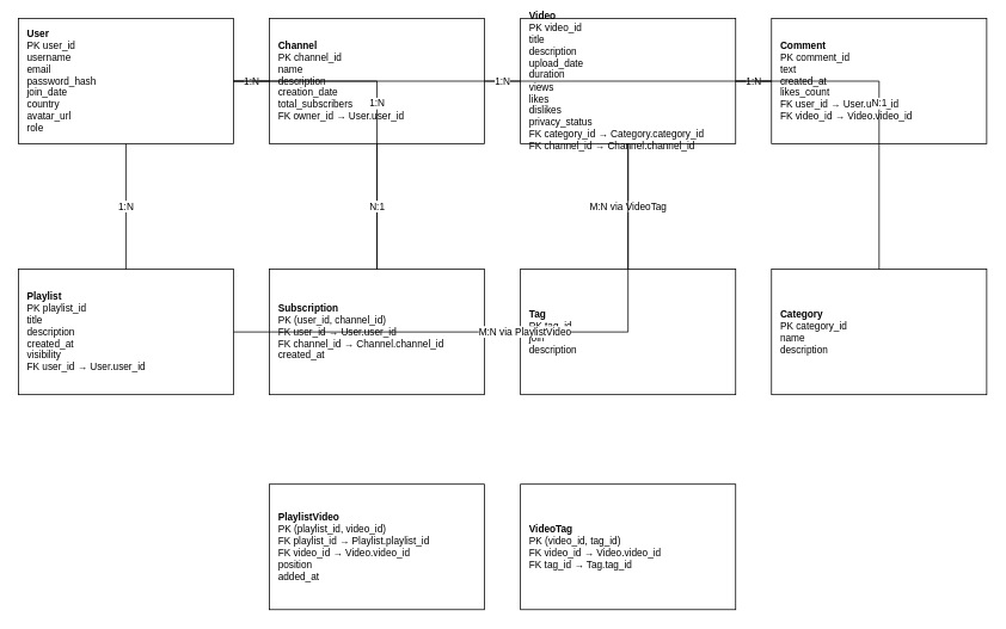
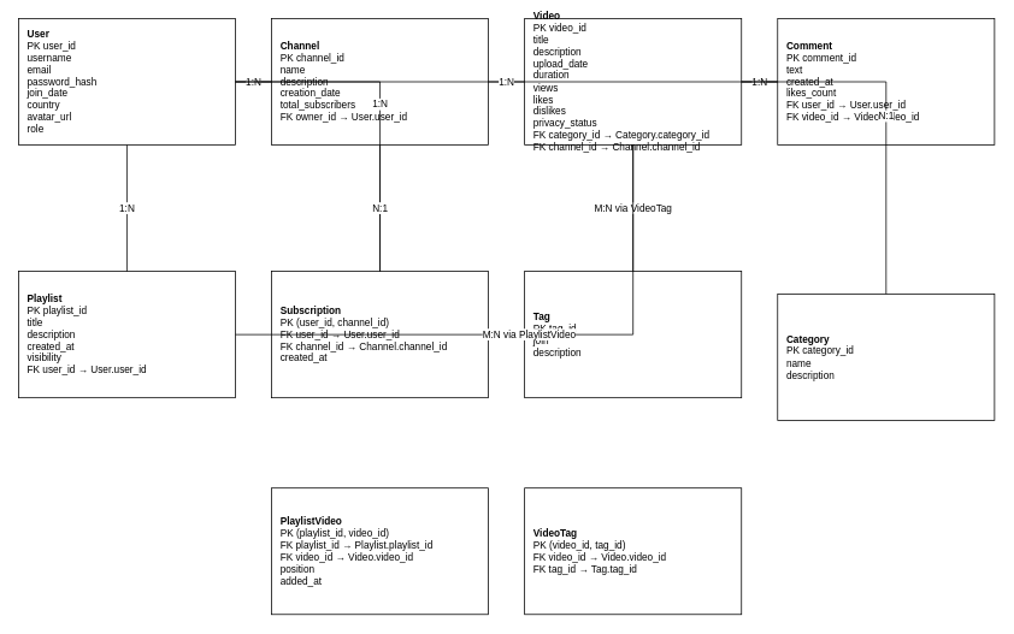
  <mxCell id="0" />
  <mxCell id="1" parent="0" />
  <mxCell id="2" value="&lt;b&gt;User&lt;/b&gt;&lt;br&gt;PK user_id&lt;br&gt;username&lt;br&gt;email&lt;br&gt;password_hash&lt;br&gt;join_date&lt;br&gt;country&lt;br&gt;avatar_url&lt;br&gt;role" vertex="1" parent="1" style="shape=rectangle;whiteSpace=wrap;html=1;rounded=0;fontSize=11;align=left;spacingLeft=8;"><mxGeometry x="20" y="20" width="240" height="140" as="geometry" /></mxCell>
  <mxCell id="3" value="&lt;b&gt;Channel&lt;/b&gt;&lt;br&gt;PK channel_id&lt;br&gt;name&lt;br&gt;description&lt;br&gt;creation_date&lt;br&gt;total_subscribers&lt;br&gt;FK owner_id → User.user_id" vertex="1" parent="1" style="shape=rectangle;whiteSpace=wrap;html=1;rounded=0;fontSize=11;align=left;spacingLeft=8;"><mxGeometry x="300" y="20" width="240" height="140" as="geometry" /></mxCell>
  <mxCell id="4" value="&lt;b&gt;Video&lt;/b&gt;&lt;br&gt;PK video_id&lt;br&gt;title&lt;br&gt;description&lt;br&gt;upload_date&lt;br&gt;duration&lt;br&gt;views&lt;br&gt;likes&lt;br&gt;dislikes&lt;br&gt;privacy_status&lt;br&gt;FK category_id → Category.category_id&lt;br&gt;FK channel_id → Channel.channel_id" vertex="1" parent="1" style="shape=rectangle;whiteSpace=wrap;html=1;rounded=0;fontSize=11;align=left;spacingLeft=8;"><mxGeometry x="580" y="20" width="240" height="140" as="geometry" /></mxCell>
  <mxCell id="5" value="&lt;b&gt;Comment&lt;/b&gt;&lt;br&gt;PK comment_id&lt;br&gt;text&lt;br&gt;created_at&lt;br&gt;likes_count&lt;br&gt;FK user_id → User.user_id&lt;br&gt;FK video_id → Video.video_id" vertex="1" parent="1" style="shape=rectangle;whiteSpace=wrap;html=1;rounded=0;fontSize=11;align=left;spacingLeft=8;"><mxGeometry x="860" y="20" width="240" height="140" as="geometry" /></mxCell>
  <mxCell id="6" value="&lt;b&gt;Playlist&lt;/b&gt;&lt;br&gt;PK playlist_id&lt;br&gt;title&lt;br&gt;description&lt;br&gt;created_at&lt;br&gt;visibility&lt;br&gt;FK user_id → User.user_id" vertex="1" parent="1" style="shape=rectangle;whiteSpace=wrap;html=1;rounded=0;fontSize=11;align=left;spacingLeft=8;"><mxGeometry x="20" y="300" width="240" height="140" as="geometry" /></mxCell>
  <mxCell id="7" value="&lt;b&gt;Subscription&lt;/b&gt;&lt;br&gt;PK (user_id, channel_id)&lt;br&gt;FK user_id → User.user_id&lt;br&gt;FK channel_id → Channel.channel_id&lt;br&gt;created_at" vertex="1" parent="1" style="shape=rectangle;whiteSpace=wrap;html=1;rounded=0;fontSize=11;align=left;spacingLeft=8;"><mxGeometry x="300" y="300" width="240" height="140" as="geometry" /></mxCell>
  <mxCell id="8" value="&lt;b&gt;Tag&lt;/b&gt;&lt;br&gt;PK tag_id&lt;br&gt;join&lt;br&gt;description" vertex="1" parent="1" style="shape=rectangle;whiteSpace=wrap;html=1;rounded=0;fontSize=11;align=left;spacingLeft=8;"><mxGeometry x="580" y="300" width="240" height="140" as="geometry" /></mxCell>
- <mxCell id="9" value="&lt;b&gt;Category&lt;/b&gt;&lt;br&gt;PK category_id&lt;br&gt;name&lt;br&gt;description" vertex="1" parent="1" style="shape=rectangle;whiteSpace=wrap;html=1;rounded=0;fontSize=11;align=left;spacingLeft=8;"><mxGeometry x="860" y="300" width="240" height="140" as="geometry" /></mxCell>
+ <mxCell id="9" value="&lt;b&gt;Category&lt;/b&gt;&lt;br&gt;PK category_id&lt;br&gt;name&lt;br&gt;description" vertex="1" parent="1" style="shape=rectangle;whiteSpace=wrap;html=1;rounded=0;fontSize=11;align=left;spacingLeft=8;"><mxGeometry x="860" y="325" width="240" height="140" as="geometry" /></mxCell>
  <mxCell id="10" value="&lt;b&gt;VideoTag&lt;/b&gt;&lt;br&gt;PK (video_id, tag_id)&lt;br&gt;FK video_id → Video.video_id&lt;br&gt;FK tag_id → Tag.tag_id" vertex="1" parent="1" style="shape=rectangle;whiteSpace=wrap;html=1;rounded=0;fontSize=11;align=left;spacingLeft=8;"><mxGeometry x="580" y="540" width="240" height="140" as="geometry" /></mxCell>
  <mxCell id="11" value="&lt;b&gt;PlaylistVideo&lt;/b&gt;&lt;br&gt;PK (playlist_id, video_id)&lt;br&gt;FK playlist_id → Playlist.playlist_id&lt;br&gt;FK video_id → Video.video_id&lt;br&gt;position&lt;br&gt;added_at" vertex="1" parent="1" style="shape=rectangle;whiteSpace=wrap;html=1;rounded=0;fontSize=11;align=left;spacingLeft=8;"><mxGeometry x="300" y="540" width="240" height="140" as="geometry" /></mxCell>
  <mxCell id="12" value="1:N" edge="1" parent="1" source="2" target="3" style="edgeStyle=orthogonalEdgeStyle;rounded=0;html=1;endArrow=none;fontSize=11;"><mxGeometry relative="1" as="geometry" /></mxCell>
  <mxCell id="13" value="1:N" edge="1" parent="1" source="3" target="4" style="edgeStyle=orthogonalEdgeStyle;rounded=0;html=1;endArrow=none;fontSize=11;"><mxGeometry relative="1" as="geometry" /></mxCell>
  <mxCell id="14" value="1:N" edge="1" parent="1" source="4" target="5" style="edgeStyle=orthogonalEdgeStyle;rounded=0;html=1;endArrow=none;fontSize=11;"><mxGeometry relative="1" as="geometry" /></mxCell>
  <mxCell id="15" value="1:N" edge="1" parent="1" source="2" target="5" style="edgeStyle=orthogonalEdgeStyle;rounded=0;html=1;endArrow=none;fontSize=11;"><mxGeometry relative="1" as="geometry" /></mxCell>
  <mxCell id="16" value="1:N" edge="1" parent="1" source="2" target="6" style="edgeStyle=orthogonalEdgeStyle;rounded=0;html=1;endArrow=none;fontSize=11;"><mxGeometry relative="1" as="geometry" /></mxCell>
  <mxCell id="17" value="1:N" edge="1" parent="1" source="2" target="7" style="edgeStyle=orthogonalEdgeStyle;rounded=0;html=1;endArrow=none;fontSize=11;"><mxGeometry relative="1" as="geometry" /></mxCell>
  <mxCell id="18" value="N:1" edge="1" parent="1" source="7" target="3" style="edgeStyle=orthogonalEdgeStyle;rounded=0;html=1;endArrow=none;fontSize=11;"><mxGeometry relative="1" as="geometry" /></mxCell>
  <mxCell id="19" value="M:N via VideoTag" edge="1" parent="1" source="4" target="8" style="edgeStyle=orthogonalEdgeStyle;rounded=0;html=1;endArrow=none;fontSize=11;"><mxGeometry relative="1" as="geometry" /></mxCell>
  <mxCell id="20" value="M:N via PlaylistVideo" edge="1" parent="1" source="6" target="4" style="edgeStyle=orthogonalEdgeStyle;rounded=0;html=1;endArrow=none;fontSize=11;"><mxGeometry relative="1" as="geometry" /></mxCell>
  <mxCell id="21" value="N:1" edge="1" parent="1" source="4" target="9" style="edgeStyle=orthogonalEdgeStyle;rounded=0;html=1;endArrow=none;fontSize=11;"><mxGeometry relative="1" as="geometry" /></mxCell>
